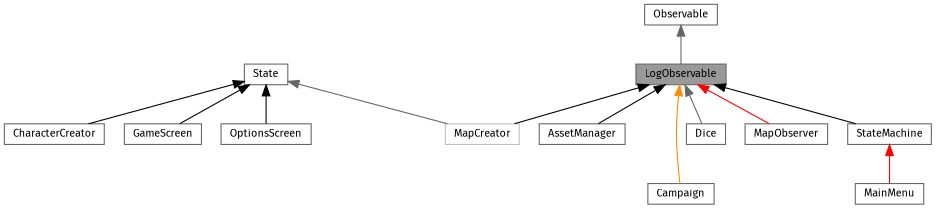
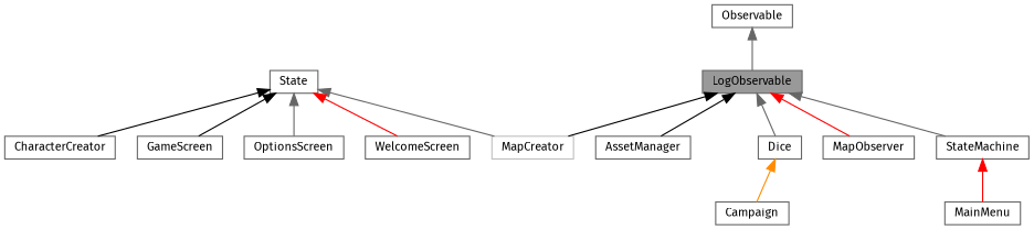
  digraph {
    fontname="Fira Sans"
    node [color=gray40 fillcolor=white fontname="Fira Sans" fontsize=10 shape=box style=filled]
    edge [color=black dir=back fontname="Fira Sans" fontsize=10 labelfontname=Helvetica labelfontsize=10 style=solid]
    n1 [fillcolor=grey60 fontcolor=black height=0.2 label=LogObservable width=0.4]
    n2 [height=0.2 label=AssetManager width=0.4]
    n3 [height=0.2 label=Campaign width=0.4]
    n4 [height=0.2 label=Dice width=0.4]
    n5 [height=0.2 label=MapObserver width=0.4]
    n6 [height=0.2 label=StateMachine width=0.4]
    n7 [color=grey75 height=0.2 label=MapCreator width=0.4]
    n8 [height=0.2 label=State width=0.4]
    n9 [height=0.2 label=CharacterCreator width=0.4]
    n10 [height=0.2 label=GameScreen width=0.4]
    n11 [height=0.2 label=OptionsScreen width=0.4]
+   n12 [height=0.2 label=WelcomeScreen width=0.4]
    n13 [height=0.2 label=MainMenu width=0.4]
    n14 [height=0.2 label=Observable width=0.4]
    n1 -> n2
-   n1 -> n3 [color=darkorange]
+   n4 -> n3 [color=darkorange]
    n1 -> n4 [color=gray40]
    n1 -> n5 [color=red]
-   n1 -> n6
+   n1 -> n6 [color=gray40]
    n1 -> n7
    n6 -> n13 [color=red]
    n8 -> n7 [color=gray40]
    n8 -> n9
    n8 -> n10
-   n8 -> n11
+   n8 -> n11 [color=gray40]
+   n8 -> n12 [color=red]
    n14 -> n1 [color=gray40]
  }
